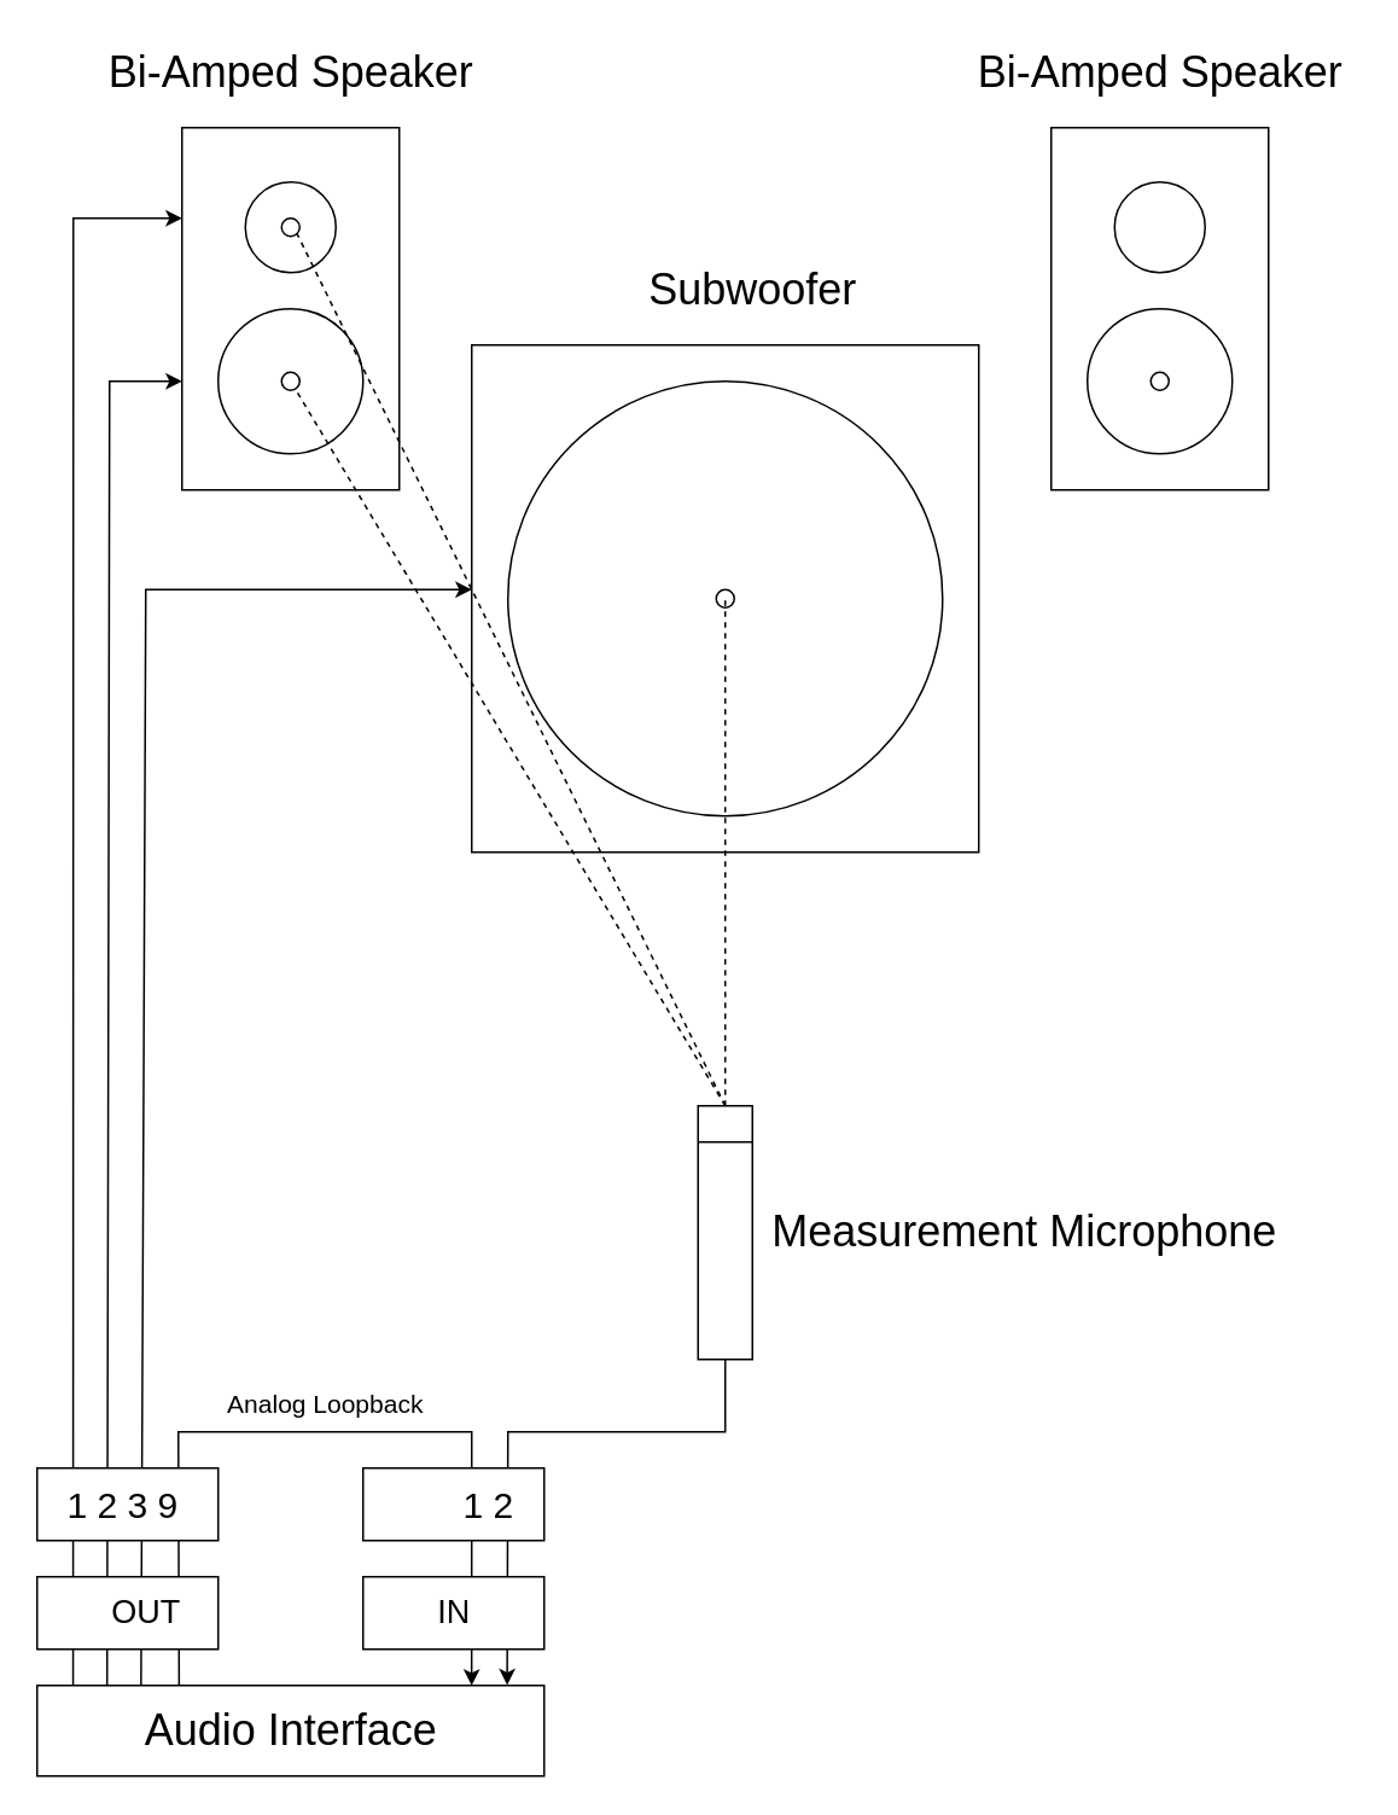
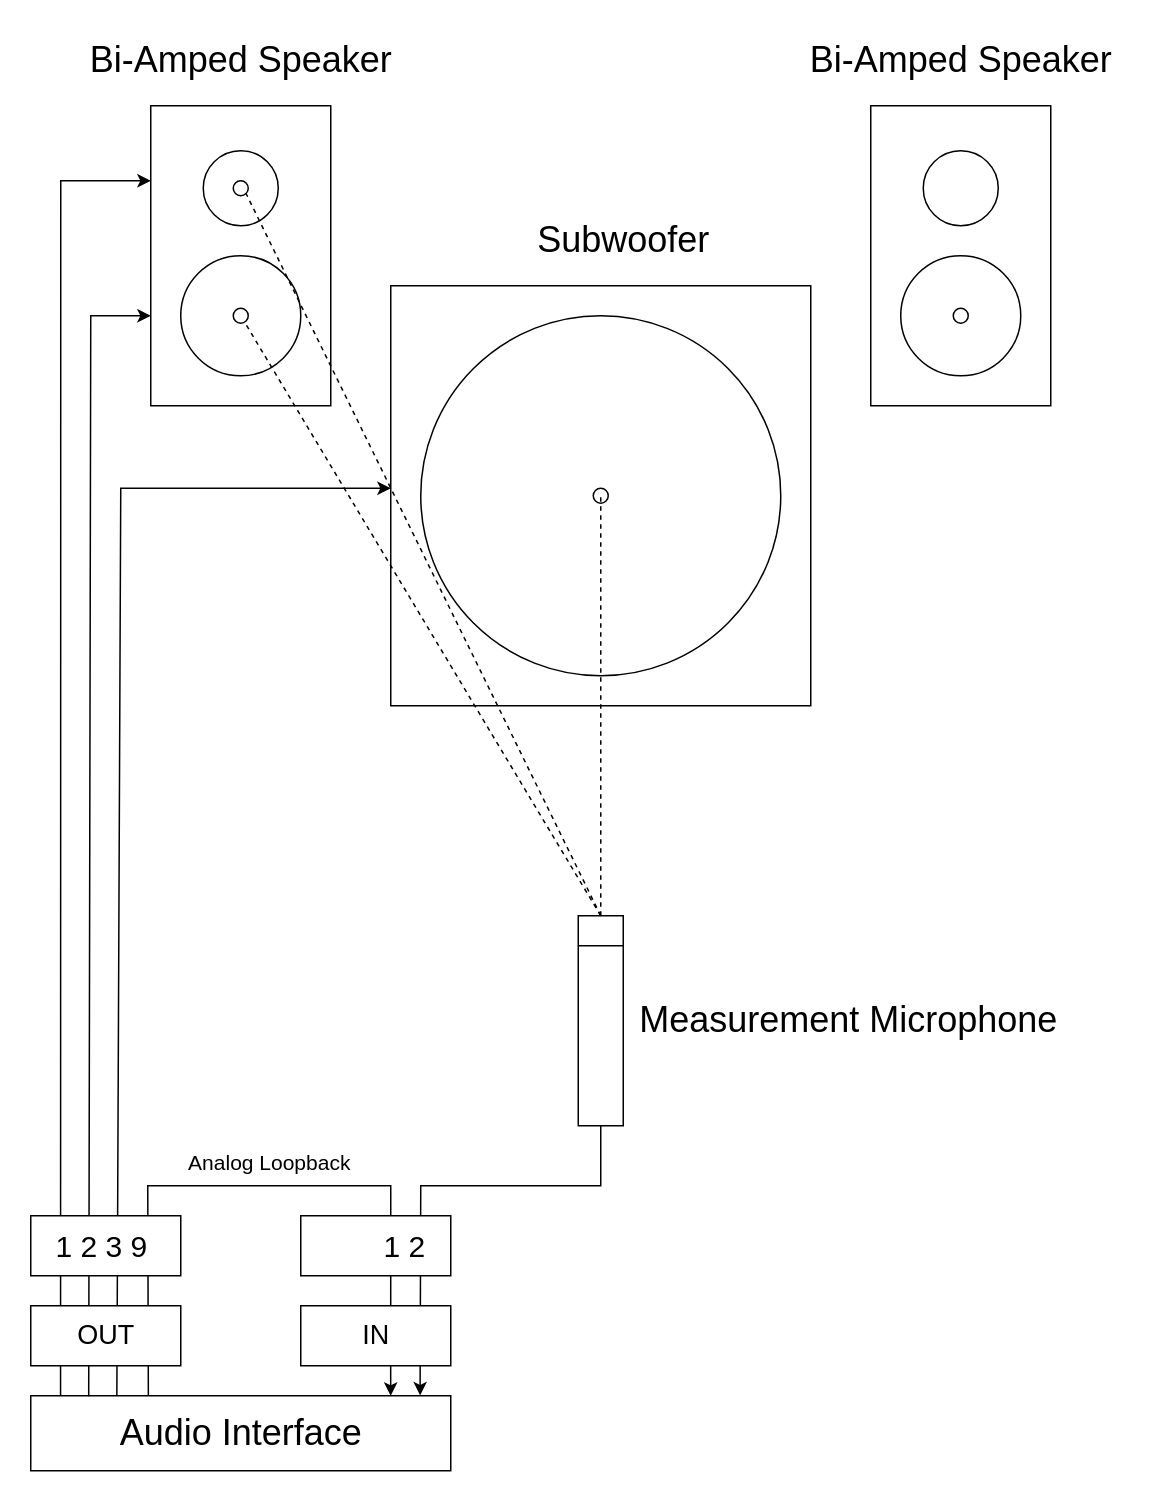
  <mxCell id="0" />
  <mxCell id="1" parent="0" />
  <mxCell id="2" value="" style="rounded=0;whiteSpace=wrap;html=1;" vertex="1" parent="1"><mxGeometry x="100" y="70" width="120" height="200" as="geometry" /></mxCell>
  <mxCell id="3" value="" style="ellipse;whiteSpace=wrap;html=1;aspect=fixed;" vertex="1" parent="1"><mxGeometry x="120" y="170" width="80" height="80" as="geometry" /></mxCell>
  <mxCell id="4" value="" style="ellipse;whiteSpace=wrap;html=1;aspect=fixed;" vertex="1" parent="1"><mxGeometry x="135" y="100" width="50" height="50" as="geometry" /></mxCell>
  <mxCell id="5" value="" style="rounded=0;whiteSpace=wrap;html=1;" vertex="1" parent="1"><mxGeometry x="580" y="70" width="120" height="200" as="geometry" /></mxCell>
  <mxCell id="6" value="" style="ellipse;whiteSpace=wrap;html=1;aspect=fixed;" vertex="1" parent="1"><mxGeometry x="600" y="170" width="80" height="80" as="geometry" /></mxCell>
  <mxCell id="7" value="" style="ellipse;whiteSpace=wrap;html=1;aspect=fixed;" vertex="1" parent="1"><mxGeometry x="615" y="100" width="50" height="50" as="geometry" /></mxCell>
  <mxCell id="8" value="" style="whiteSpace=wrap;html=1;aspect=fixed;" vertex="1" parent="1"><mxGeometry x="260" y="190" width="280" height="280" as="geometry" /></mxCell>
  <mxCell id="9" value="" style="ellipse;whiteSpace=wrap;html=1;aspect=fixed;" vertex="1" parent="1"><mxGeometry x="280" y="210" width="240" height="240" as="geometry" /></mxCell>
  <mxCell id="10" value="&lt;font style=&quot;font-size: 24px;&quot;&gt;Bi-Amped Speaker&lt;/font&gt;" style="text;html=1;align=center;verticalAlign=middle;resizable=0;points=[];autosize=1;strokeColor=none;fillColor=none;" vertex="1" parent="1"><mxGeometry x="50" y="20" width="220" height="40" as="geometry" /></mxCell>
  <mxCell id="11" value="&lt;font style=&quot;font-size: 24px;&quot;&gt;Bi-Amped Speaker&lt;/font&gt;" style="text;html=1;align=center;verticalAlign=middle;resizable=0;points=[];autosize=1;strokeColor=none;fillColor=none;" vertex="1" parent="1"><mxGeometry x="530" y="20" width="220" height="40" as="geometry" /></mxCell>
  <mxCell id="12" value="&lt;font style=&quot;font-size: 24px;&quot;&gt;Subwoofer&lt;/font&gt;" style="text;html=1;align=center;verticalAlign=middle;resizable=0;points=[];autosize=1;strokeColor=none;fillColor=none;" vertex="1" parent="1"><mxGeometry x="345" y="140" width="140" height="40" as="geometry" /></mxCell>
  <mxCell id="13" value="" style="rounded=0;whiteSpace=wrap;html=1;" vertex="1" parent="1"><mxGeometry x="385" y="610" width="30" height="140" as="geometry" /></mxCell>
  <mxCell id="14" value="&lt;font style=&quot;font-size: 24px;&quot;&gt;Measurement Microphone&lt;/font&gt;" style="text;html=1;align=center;verticalAlign=middle;resizable=0;points=[];autosize=1;strokeColor=none;fillColor=none;" vertex="1" parent="1"><mxGeometry x="415" y="660" width="300" height="40" as="geometry" /></mxCell>
  <mxCell id="15" value="" style="endArrow=none;dashed=1;html=1;rounded=0;exitX=0.5;exitY=0;exitDx=0;exitDy=0;" edge="1" parent="1" source="13" target="16"><mxGeometry width="50" height="50" relative="1" as="geometry"><mxPoint x="400" y="550" as="sourcePoint" /><mxPoint x="140" y="360" as="targetPoint" /></mxGeometry></mxCell>
  <mxCell id="16" value="" style="ellipse;whiteSpace=wrap;html=1;aspect=fixed;" vertex="1" parent="1"><mxGeometry x="155" y="205" width="10" height="10" as="geometry" /></mxCell>
  <mxCell id="17" value="" style="ellipse;whiteSpace=wrap;html=1;aspect=fixed;" vertex="1" parent="1"><mxGeometry x="635" y="205" width="10" height="10" as="geometry" /></mxCell>
  <mxCell id="18" value="" style="ellipse;whiteSpace=wrap;html=1;aspect=fixed;" vertex="1" parent="1"><mxGeometry x="155" y="120" width="10" height="10" as="geometry" /></mxCell>
  <mxCell id="19" value="" style="ellipse;whiteSpace=wrap;html=1;aspect=fixed;" vertex="1" parent="1"><mxGeometry x="395" y="325" width="10" height="10" as="geometry" /></mxCell>
  <mxCell id="20" value="" style="endArrow=none;dashed=1;html=1;rounded=0;entryX=1;entryY=1;entryDx=0;entryDy=0;exitX=0.5;exitY=0;exitDx=0;exitDy=0;" edge="1" parent="1" source="13" target="18"><mxGeometry width="50" height="50" relative="1" as="geometry"><mxPoint x="400" y="370" as="sourcePoint" /><mxPoint x="450" y="320" as="targetPoint" /></mxGeometry></mxCell>
  <mxCell id="21" value="" style="endArrow=none;dashed=1;html=1;rounded=0;exitX=0.5;exitY=0;exitDx=0;exitDy=0;" edge="1" parent="1" source="13"><mxGeometry width="50" height="50" relative="1" as="geometry"><mxPoint x="350" y="450" as="sourcePoint" /><mxPoint x="400" y="330" as="targetPoint" /></mxGeometry></mxCell>
  <mxCell id="22" value="" style="rounded=0;whiteSpace=wrap;html=1;" vertex="1" parent="1"><mxGeometry x="20" y="930" width="280" height="50" as="geometry" /></mxCell>
  <mxCell id="23" value="" style="endArrow=classic;html=1;rounded=0;exitX=0.28;exitY=0.003;exitDx=0;exitDy=0;exitPerimeter=0;entryX=0.857;entryY=0;entryDx=0;entryDy=0;entryPerimeter=0;" edge="1" parent="1" source="22" target="22"><mxGeometry width="50" height="50" relative="1" as="geometry"><mxPoint x="200" y="770" as="sourcePoint" /><mxPoint x="250" y="720" as="targetPoint" /><Array as="points"><mxPoint x="98" y="790" /><mxPoint x="260" y="790" /></Array></mxGeometry></mxCell>
  <mxCell id="24" value="&lt;font style=&quot;font-size: 24px;&quot;&gt;Audio Interface&lt;/font&gt;" style="text;html=1;align=center;verticalAlign=middle;resizable=0;points=[];autosize=1;strokeColor=none;fillColor=none;" vertex="1" parent="1"><mxGeometry x="70" y="935" width="180" height="40" as="geometry" /></mxCell>
  <mxCell id="25" value="" style="endArrow=classic;html=1;rounded=0;entryX=0;entryY=0.25;entryDx=0;entryDy=0;exitX=0.071;exitY=0;exitDx=0;exitDy=0;exitPerimeter=0;" edge="1" parent="1" source="22" target="2"><mxGeometry width="50" height="50" relative="1" as="geometry"><mxPoint x="40" y="590" as="sourcePoint" /><mxPoint x="40" y="130" as="targetPoint" /><Array as="points"><mxPoint x="40" y="120" /></Array></mxGeometry></mxCell>
  <mxCell id="26" value="" style="endArrow=classic;html=1;rounded=0;entryX=0.012;entryY=0.696;entryDx=0;entryDy=0;entryPerimeter=0;exitX=0.138;exitY=0.006;exitDx=0;exitDy=0;exitPerimeter=0;" edge="1" parent="1" source="22"><mxGeometry width="50" height="50" relative="1" as="geometry"><mxPoint x="58.56" y="680.8" as="sourcePoint" /><mxPoint x="100" y="210" as="targetPoint" /><Array as="points"><mxPoint x="60" y="210" /></Array></mxGeometry></mxCell>
  <mxCell id="27" value="" style="endArrow=classic;html=1;rounded=0;entryX=0.012;entryY=0.696;entryDx=0;entryDy=0;entryPerimeter=0;exitX=0.205;exitY=-0.008;exitDx=0;exitDy=0;exitPerimeter=0;" edge="1" parent="1" source="22"><mxGeometry width="50" height="50" relative="1" as="geometry"><mxPoint x="80" y="590" as="sourcePoint" /><mxPoint x="260" y="325" as="targetPoint" /><Array as="points"><mxPoint x="80" y="325" /></Array></mxGeometry></mxCell>
  <mxCell id="28" value="" style="rounded=0;whiteSpace=wrap;html=1;" vertex="1" parent="1"><mxGeometry x="20" y="870" width="100" height="40" as="geometry" /></mxCell>
  <mxCell id="29" value="" style="endArrow=none;html=1;rounded=0;" edge="1" parent="1"><mxGeometry width="50" height="50" relative="1" as="geometry"><mxPoint x="385" y="630" as="sourcePoint" /><mxPoint x="415" y="630" as="targetPoint" /></mxGeometry></mxCell>
- <mxCell id="30" value="&lt;font style=&quot;font-size: 18px;&quot;&gt;OUT&lt;/font&gt;" style="text;html=1;align=center;verticalAlign=middle;resizable=0;points=[];autosize=1;strokeColor=none;fillColor=none;" vertex="1" parent="1"><mxGeometry x="50" y="875" width="60" height="30" as="geometry" /></mxCell>
+ <mxCell id="30" value="&lt;font style=&quot;font-size: 18px;&quot;&gt;OUT&lt;/font&gt;" style="text;html=1;align=center;verticalAlign=middle;resizable=0;points=[];autosize=1;strokeColor=none;fillColor=none;" vertex="1" parent="1"><mxGeometry x="40" y="875" width="60" height="30" as="geometry" /></mxCell>
  <mxCell id="31" value="" style="endArrow=classic;html=1;rounded=0;entryX=0.927;entryY=-0.004;entryDx=0;entryDy=0;entryPerimeter=0;exitX=0.5;exitY=1;exitDx=0;exitDy=0;" edge="1" parent="1" source="13" target="22"><mxGeometry width="50" height="50" relative="1" as="geometry"><mxPoint x="270" y="820" as="sourcePoint" /><mxPoint x="320" y="770" as="targetPoint" /><Array as="points"><mxPoint x="400" y="790" /><mxPoint x="280" y="790" /></Array></mxGeometry></mxCell>
  <mxCell id="32" value="" style="rounded=0;whiteSpace=wrap;html=1;" vertex="1" parent="1"><mxGeometry x="200" y="870" width="100" height="40" as="geometry" /></mxCell>
  <mxCell id="33" value="&lt;font style=&quot;font-size: 18px;&quot;&gt;IN&lt;/font&gt;" style="text;html=1;align=center;verticalAlign=middle;resizable=0;points=[];autosize=1;strokeColor=none;fillColor=none;" vertex="1" parent="1"><mxGeometry x="230" y="875" width="40" height="30" as="geometry" /></mxCell>
  <mxCell id="34" value="" style="rounded=0;whiteSpace=wrap;html=1;" vertex="1" parent="1"><mxGeometry x="20" y="810" width="100" height="40" as="geometry" /></mxCell>
  <mxCell id="35" value="&lt;font style=&quot;font-size: 20px;&quot;&gt;1 2 3 9&lt;/font&gt;" style="text;html=1;align=center;verticalAlign=middle;resizable=0;points=[];autosize=1;strokeColor=none;fillColor=none;movable=0;rotatable=0;deletable=0;editable=0;locked=1;connectable=0;" vertex="1" parent="1"><mxGeometry x="27" y="810" width="80" height="40" as="geometry" /></mxCell>
  <mxCell id="36" value="" style="rounded=0;whiteSpace=wrap;html=1;" vertex="1" parent="1"><mxGeometry x="200" y="810" width="100" height="40" as="geometry" /></mxCell>
  <mxCell id="37" value="&lt;font style=&quot;font-size: 20px;&quot;&gt;1 2&lt;/font&gt;" style="text;html=1;align=center;verticalAlign=middle;resizable=0;points=[];autosize=1;strokeColor=none;fillColor=none;" vertex="1" parent="1"><mxGeometry x="244" y="810" width="50" height="40" as="geometry" /></mxCell>
  <mxCell id="38" value="&lt;font style=&quot;font-size: 14px;&quot;&gt;Analog Loopback&lt;/font&gt;" style="text;html=1;align=center;verticalAlign=middle;resizable=0;points=[];autosize=1;strokeColor=none;fillColor=none;" vertex="1" parent="1"><mxGeometry x="114" y="760" width="130" height="30" as="geometry" /></mxCell>
